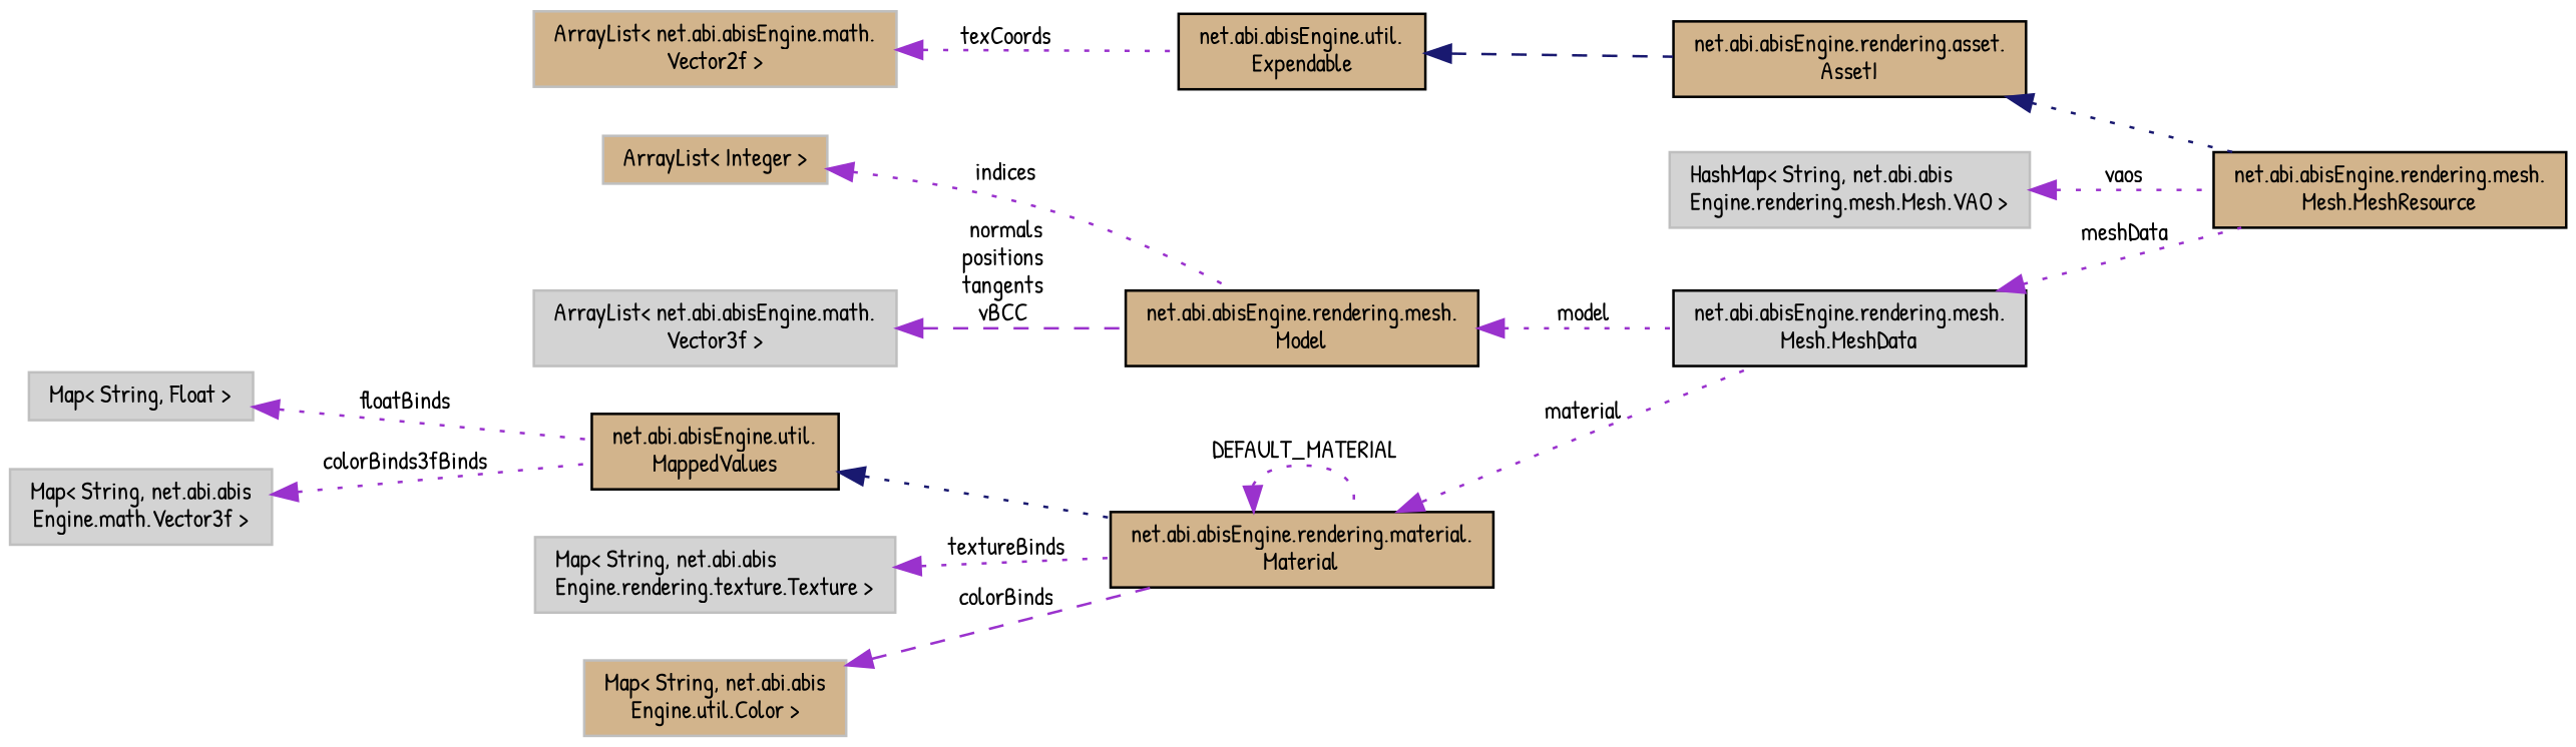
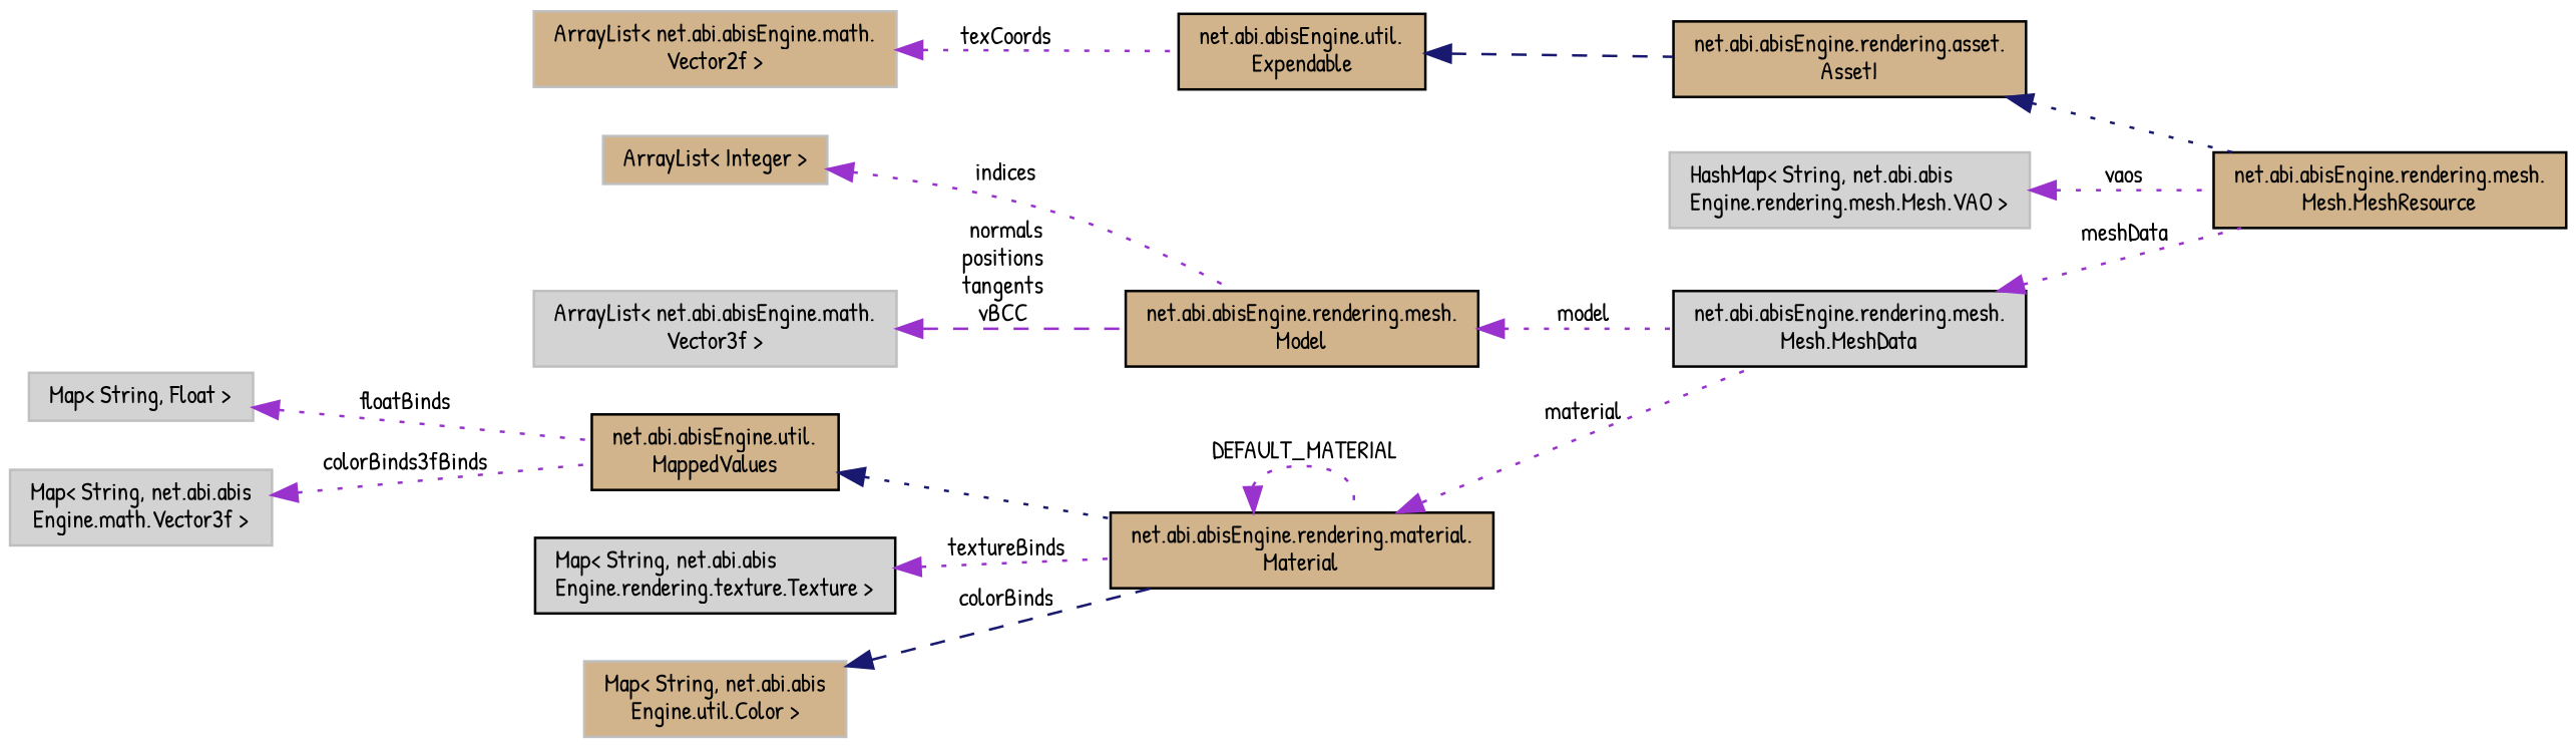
  digraph {
    fontname="Patrick Hand"
    rankdir=LR
    node [color=grey75 fillcolor=tan fontname="Patrick Hand" fontsize=10 shape=record style=filled]
    edge [color=darkorchid3 dir=back fontname="Patrick Hand" fontsize=10 labelfontname=Helvetica labelfontsize=10 style=dotted]
    n1 [color=black fontcolor=black height=0.2 label="net.abi.abisEngine.rendering.mesh.\lMesh.MeshResource" width=0.4]
    n2 [color=black height=0.2 label="net.abi.abisEngine.rendering.asset.\lAssetI" width=0.4]
    n3 [color=black height=0.2 label="net.abi.abisEngine.util.\lExpendable" width=0.4]
    n4 [fillcolor=lightgrey height=0.2 label="HashMap\< String, net.abi.abis\lEngine.rendering.mesh.Mesh.VAO \>" width=0.4]
    n5 [color=black fillcolor=lightgrey height=0.2 label="net.abi.abisEngine.rendering.mesh.\lMesh.MeshData" width=0.4]
    n6 [color=black height=0.2 label="net.abi.abisEngine.rendering.mesh.\lModel" width=0.4]
    n7 [height=0.2 label="ArrayList\< Integer \>" width=0.4]
    n8 [height=0.2 label="ArrayList\< net.abi.abisEngine.math.\lVector2f \>" width=0.4]
    n9 [fillcolor=lightgrey height=0.2 label="ArrayList\< net.abi.abisEngine.math.\lVector3f \>" width=0.4]
    n10 [color=black height=0.2 label="net.abi.abisEngine.rendering.material.\lMaterial" width=0.4]
    n11 [color=black height=0.2 label="net.abi.abisEngine.util.\lMappedValues" width=0.4]
    n12 [fillcolor=lightgrey height=0.2 label="Map\< String, Float \>" width=0.4]
    n13 [fillcolor=lightgrey height=0.2 label="Map\< String, net.abi.abis\lEngine.math.Vector3f \>" width=0.4]
-   n14 [fillcolor=lightgrey height=0.2 label="Map\< String, net.abi.abis\lEngine.rendering.texture.Texture \>" width=0.4]
+   n14 [color=black fillcolor=lightgrey height=0.2 label="Map\< String, net.abi.abis\lEngine.rendering.texture.Texture \>" width=0.4]
    n15 [height=0.2 label="Map\< String, net.abi.abis\lEngine.util.Color \>" width=0.4]
    n2 -> n1 [color=midnightblue]
    n3 -> n2 [color=midnightblue style=dashed]
    n4 -> n1 [label=" vaos"]
    n5 -> n1 [label=" meshData"]
    n6 -> n5 [label=" model"]
    n7 -> n6 [label=" indices"]
    n8 -> n3 [label=" texCoords"]
    n9 -> n6 [label=" normals\npositions\ntangents\nvBCC" style=dashed]
    n10 -> n5 [label=" material"]
    n10 -> n10 [label=" DEFAULT_MATERIAL"]
    n11 -> n10 [color=midnightblue]
    n12 -> n11 [label=" floatBinds"]
    n13 -> n11 [label=" colorBinds3fBinds"]
    n14 -> n10 [label=" textureBinds"]
-   n15 -> n10 [label=" colorBinds" style=dashed]
+   n15 -> n10 [color=midnightblue label=" colorBinds" style=dashed]
  }
